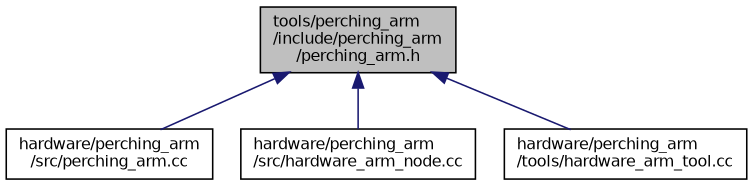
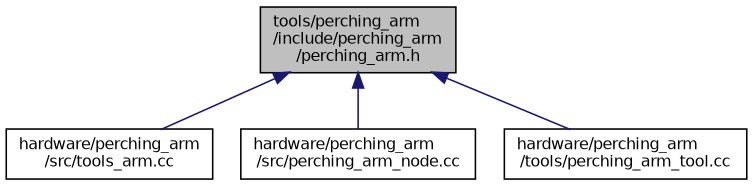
  digraph {
    node [color=black fillcolor=white fontname=Helvetica fontsize=10 shape=record style=filled]
    edge [color=midnightblue dir=back fontname=Helvetica fontsize=10 labelfontname=Helvetica labelfontsize=10 style=solid]
    n1 [fillcolor=grey75 fontcolor=black height=0.2 label="tools/perching_arm\l/include/perching_arm\l/perching_arm.h" width=0.4]
-   n2 [height=0.2 label="hardware/perching_arm\l/src/perching_arm.cc" width=0.4]
-   n3 [height=0.2 label="hardware/perching_arm\l/src/hardware_arm_node.cc" width=0.4]
-   n4 [height=0.2 label="hardware/perching_arm\l/tools/hardware_arm_tool.cc" width=0.4]
+   n2 [height=0.2 label="hardware/perching_arm\l/src/tools_arm.cc" width=0.4]
+   n3 [height=0.2 label="hardware/perching_arm\l/src/perching_arm_node.cc" width=0.4]
+   n4 [height=0.2 label="hardware/perching_arm\l/tools/perching_arm_tool.cc" width=0.4]
    n1 -> n2
    n1 -> n3
    n1 -> n4
  }
